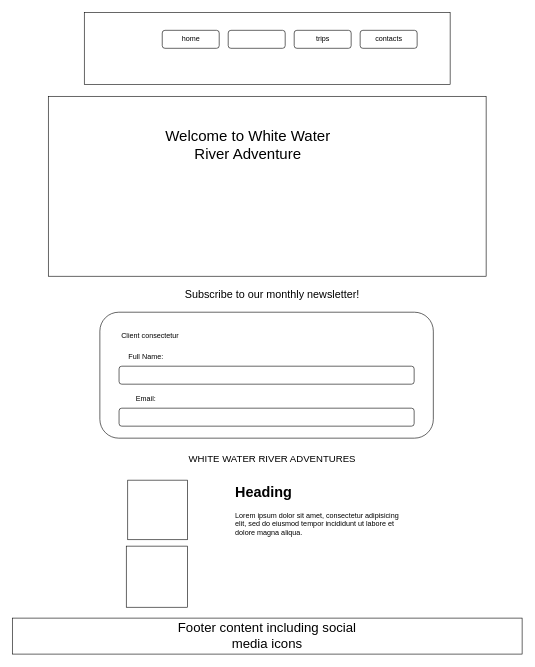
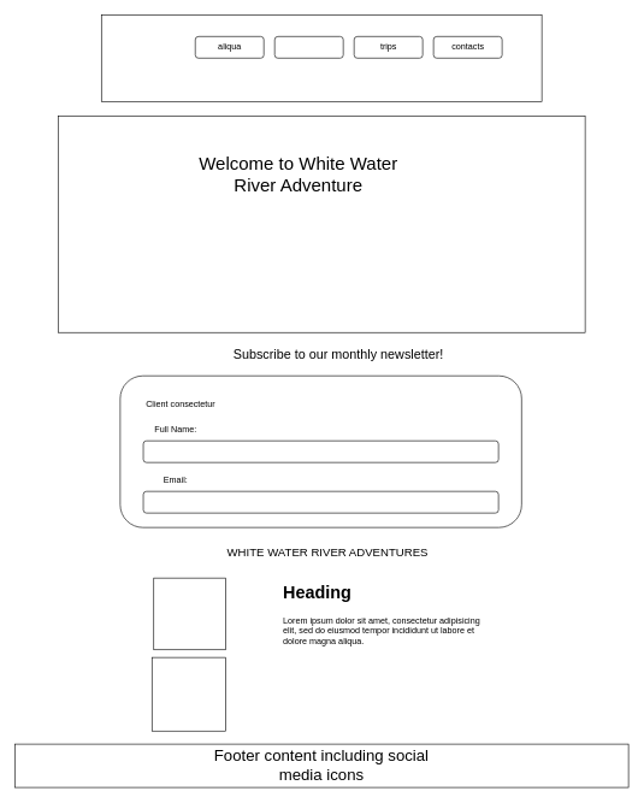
  <mxCell id="0" />
  <mxCell id="1" parent="0" />
  <mxCell id="2" value="" style="rounded=0;whiteSpace=wrap;html=1;" vertex="1" parent="1"><mxGeometry x="140" y="20" width="610" height="120" as="geometry" /></mxCell>
  <mxCell id="3" value="" style="rounded=0;whiteSpace=wrap;html=1;" vertex="1" parent="1"><mxGeometry x="80" y="160" width="730" height="300" as="geometry" /></mxCell>
  <mxCell id="4" value="" style="rounded=1;whiteSpace=wrap;html=1;" vertex="1" parent="1"><mxGeometry x="270" y="50" width="95" height="30" as="geometry" /></mxCell>
  <mxCell id="5" value="" style="rounded=1;whiteSpace=wrap;html=1;" vertex="1" parent="1"><mxGeometry x="380" y="50" width="95" height="30" as="geometry" /></mxCell>
  <mxCell id="6" value="" style="rounded=1;whiteSpace=wrap;html=1;" vertex="1" parent="1"><mxGeometry x="490" y="50" width="95" height="30" as="geometry" /></mxCell>
  <mxCell id="7" value="" style="rounded=1;whiteSpace=wrap;html=1;" vertex="1" parent="1"><mxGeometry x="600" y="50" width="95" height="30" as="geometry" /></mxCell>
- <mxCell id="8" value="home" style="text;html=1;align=center;verticalAlign=middle;whiteSpace=wrap;rounded=0;" vertex="1" parent="1"><mxGeometry x="287.5" y="50" width="60" height="30" as="geometry" /></mxCell>
+ <mxCell id="8" value="aliqua" style="text;html=1;align=center;verticalAlign=middle;whiteSpace=wrap;rounded=0;" vertex="1" parent="1"><mxGeometry x="287.5" y="50" width="60" height="30" as="geometry" /></mxCell>
  <mxCell id="9" value="trips" style="text;html=1;align=center;verticalAlign=middle;whiteSpace=wrap;rounded=0;" vertex="1" parent="1"><mxGeometry x="507.5" y="50" width="60" height="30" as="geometry" /></mxCell>
  <mxCell id="10" value="contacts" style="text;html=1;align=center;verticalAlign=middle;whiteSpace=wrap;rounded=0;" vertex="1" parent="1"><mxGeometry x="617.5" y="50" width="60" height="30" as="geometry" /></mxCell>
  <mxCell id="11" value="Welcome to White Water River Adventure" style="text;html=1;align=center;verticalAlign=middle;whiteSpace=wrap;rounded=0;fontSize=25;" vertex="1" parent="1"><mxGeometry x="256.25" y="190" width="313.75" height="100" as="geometry" /></mxCell>
- <mxCell id="12" value="Subscribe to our monthly newsletter!" style="text;html=1;align=center;verticalAlign=middle;whiteSpace=wrap;rounded=0;fontSize=18;" vertex="1" parent="1"><mxGeometry x="270.63" y="470" width="365" height="40" as="geometry" /></mxCell>
+ <mxCell id="12" value="Subscribe to our monthly newsletter!" style="text;html=1;align=center;verticalAlign=middle;whiteSpace=wrap;rounded=0;fontSize=18;" vertex="1" parent="1"><mxGeometry x="285.63" y="470" width="365" height="40" as="geometry" /></mxCell>
  <mxCell id="13" value="" style="rounded=0;whiteSpace=wrap;html=1;" vertex="1" parent="1"><mxGeometry y="1030" width="850" height="60" as="geometry" x="20" /></mxCell>
  <mxCell id="14" value="Footer content including social media icons" style="text;html=1;align=center;verticalAlign=middle;whiteSpace=wrap;rounded=0;fontSize=22;" vertex="1" parent="1"><mxGeometry x="280" y="1045" width="330" height="30" as="geometry" /></mxCell>
  <mxCell id="15" value="" style="rounded=1;whiteSpace=wrap;html=1;" vertex="1" parent="1"><mxGeometry x="166" y="520" width="556" height="210" as="geometry" /></mxCell>
  <mxCell id="16" value="Client consectetur" style="text;html=1;align=center;verticalAlign=middle;whiteSpace=wrap;rounded=0;" vertex="1" parent="1"><mxGeometry x="188.12" y="540" width="123.75" height="40" as="geometry" /></mxCell>
  <mxCell id="17" value="" style="rounded=1;whiteSpace=wrap;html=1;" vertex="1" parent="1"><mxGeometry x="198" y="610" width="492" height="30" as="geometry" /></mxCell>
  <mxCell id="18" value="" style="rounded=1;whiteSpace=wrap;html=1;" vertex="1" parent="1"><mxGeometry x="198" y="680" width="492" height="30" as="geometry" /></mxCell>
  <mxCell id="19" value="Full Name:" style="text;html=1;align=center;verticalAlign=middle;whiteSpace=wrap;rounded=0;" vertex="1" parent="1"><mxGeometry x="197.5" y="580" width="90" height="30" as="geometry" /></mxCell>
  <mxCell id="20" value="Email:" style="text;html=1;align=center;verticalAlign=middle;whiteSpace=wrap;rounded=0;" vertex="1" parent="1"><mxGeometry x="198" y="650" width="90" height="30" as="geometry" /></mxCell>
  <mxCell id="21" value="WHITE WATER RIVER ADVENTURES" style="text;html=1;align=center;verticalAlign=middle;whiteSpace=wrap;rounded=0;fontSize=16;" vertex="1" parent="1"><mxGeometry x="311.88" y="750" width="282.5" height="30" as="geometry" /></mxCell>
  <mxCell id="22" value="" style="whiteSpace=wrap;html=1;aspect=fixed;" vertex="1" parent="1"><mxGeometry x="212.51" y="800" width="99.37" height="99.37" as="geometry" /></mxCell>
  <mxCell id="23" value="" style="whiteSpace=wrap;html=1;aspect=fixed;" vertex="1" parent="1"><mxGeometry x="210" y="910" width="101.88" height="101.88" as="geometry" /></mxCell>
  <mxCell id="24" value="&lt;h1 style=&quot;margin-top: 0px;&quot;&gt;Heading&lt;/h1&gt;&lt;p&gt;Lorem ipsum dolor sit amet, consectetur adipisicing elit, sed do eiusmod tempor incididunt ut labore et dolore magna aliqua.&lt;/p&gt;" style="text;html=1;whiteSpace=wrap;overflow=hidden;rounded=0;" vertex="1" parent="1"><mxGeometry x="390" y="800" width="280" height="190" as="geometry" /></mxCell>
